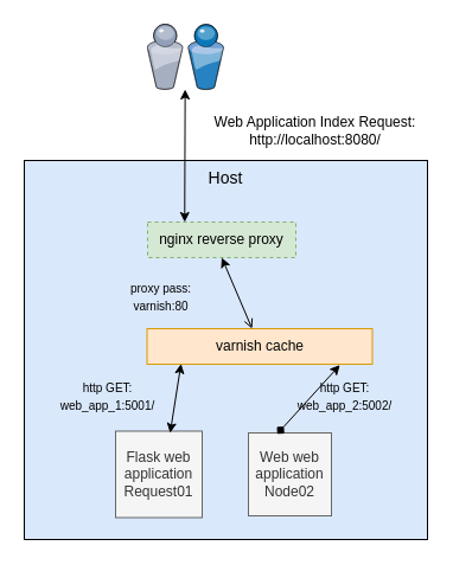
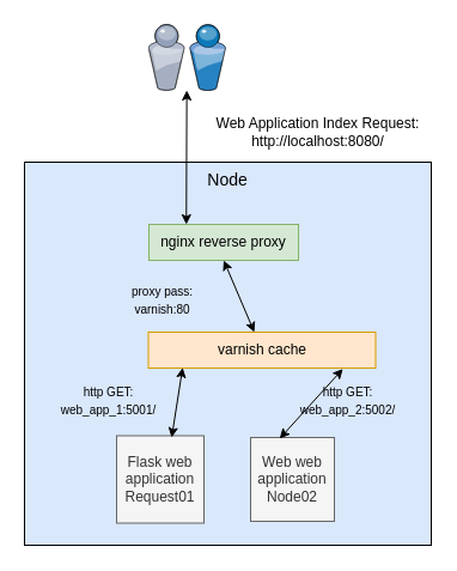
  <mxCell id="0" style=";html=1;" />
  <mxCell id="1" style=";html=1;" parent="0" />
- <mxCell id="2" value="Host" style="whiteSpace=wrap;html=1;fillColor=#dae8fc;fontSize=14;verticalAlign=top;" parent="1" vertex="1"><mxGeometry x="20" y="135" width="340" height="320" as="geometry" /></mxCell>
+ <mxCell id="2" value="Node" style="whiteSpace=wrap;html=1;fillColor=#dae8fc;fontSize=14;verticalAlign=top;" parent="1" vertex="1"><mxGeometry x="20" y="135" width="340" height="320" as="geometry" /></mxCell>
  <mxCell id="3" value="" style="verticalLabelPosition=bottom;aspect=fixed;html=1;verticalAlign=top;strokeColor=none;align=center;outlineConnect=0;shape=mxgraph.citrix.users;" parent="1" vertex="1"><mxGeometry x="123.5" y="20" width="64.5" height="55" as="geometry" /></mxCell>
  <mxCell id="4" value="Flask web application Request01" style="whiteSpace=wrap;html=1;aspect=fixed;fillColor=#f5f5f5;strokeColor=#666666;fontColor=#333333;" parent="1" vertex="1"><mxGeometry x="97" y="363.5" width="73" height="73" as="geometry" /></mxCell>
  <mxCell id="5" value="Web Application Index Request:&lt;br&gt;http://localhost:8080/" style="text;html=1;resizable=0;autosize=1;align=center;verticalAlign=middle;points=[];fillColor=none;strokeColor=none;rounded=0;" parent="1" vertex="1"><mxGeometry x="170" y="95" width="190" height="30" as="geometry" /></mxCell>
  <mxCell id="6" value="" style="endArrow=classic;startArrow=classic;html=1;entryX=0.25;entryY=0;entryDx=0;entryDy=0;" parent="1" source="3" target="9" edge="1"><mxGeometry width="50" height="50" relative="1" as="geometry"><mxPoint x="-150" y="325" as="sourcePoint" /><mxPoint x="187.28" y="175.4" as="targetPoint" /></mxGeometry></mxCell>
  <mxCell id="7" value="&lt;font style=&quot;font-size: 10px&quot;&gt;http GET:&lt;br&gt;web_app_1:5001/&lt;/font&gt;" style="text;html=1;resizable=0;autosize=1;align=center;verticalAlign=middle;points=[];fillColor=none;strokeColor=none;rounded=0;rotation=0;" parent="1" vertex="1"><mxGeometry x="40" y="319" width="100" height="30" as="geometry" /></mxCell>
  <mxCell id="8" value="&lt;font style=&quot;font-size: 10px&quot;&gt;proxy pass:&lt;br&gt;varnish:80&lt;/font&gt;" style="text;html=1;resizable=0;autosize=1;align=center;verticalAlign=middle;points=[];fillColor=none;strokeColor=none;rounded=0;rotation=0;" parent="1" vertex="1"><mxGeometry x="100" y="235" width="70" height="30" as="geometry" /></mxCell>
- <mxCell id="9" value="nginx reverse proxy" style="rounded=0;whiteSpace=wrap;html=1;fillColor=#d5e8d4;strokeColor=#82b366;dashed=1;" vertex="1" parent="1"><mxGeometry x="124" y="187" width="125" height="30" as="geometry" /></mxCell>
+ <mxCell id="9" value="nginx reverse proxy" style="rounded=0;whiteSpace=wrap;html=1;fillColor=#d5e8d4;strokeColor=#82b366;" vertex="1" parent="1"><mxGeometry x="124" y="187" width="125" height="30" as="geometry" /></mxCell>
  <mxCell id="10" value="varnish cache" style="rounded=0;whiteSpace=wrap;html=1;fillColor=#ffe6cc;strokeColor=#d79b00;" vertex="1" parent="1"><mxGeometry x="123.5" y="277" width="190" height="30" as="geometry" /></mxCell>
  <mxCell id="11" value="Web web application Node02" style="whiteSpace=wrap;html=1;aspect=fixed;fillColor=#f5f5f5;strokeColor=#666666;fontColor=#333333;" vertex="1" parent="1"><mxGeometry x="209" y="365" width="70" height="70" as="geometry" /></mxCell>
  <mxCell id="12" value="&lt;font style=&quot;font-size: 10px&quot;&gt;http GET:&lt;br&gt;web_app_2:5002/&lt;/font&gt;" style="text;html=1;resizable=0;autosize=1;align=center;verticalAlign=middle;points=[];fillColor=none;strokeColor=none;rounded=0;rotation=0;" vertex="1" parent="1"><mxGeometry x="240" y="319" width="100" height="30" as="geometry" /></mxCell>
- <mxCell id="13" value="" style="endArrow=open;startArrow=classic;html=1;exitX=0.5;exitY=1;exitDx=0;exitDy=0;" edge="1" parent="1" source="9" target="10"><mxGeometry width="50" height="50" relative="1" as="geometry"><mxPoint x="319.999" y="195" as="sourcePoint" /><mxPoint x="415.575" y="319.87" as="targetPoint" /></mxGeometry></mxCell>
+ <mxCell id="13" value="" style="endArrow=classic;startArrow=classic;html=1;exitX=0.5;exitY=1;exitDx=0;exitDy=0;" edge="1" parent="1" source="9" target="10"><mxGeometry width="50" height="50" relative="1" as="geometry"><mxPoint x="319.999" y="195" as="sourcePoint" /><mxPoint x="415.575" y="319.87" as="targetPoint" /></mxGeometry></mxCell>
  <mxCell id="14" value="" style="endArrow=classic;startArrow=classic;html=1;exitX=0.151;exitY=0.987;exitDx=0;exitDy=0;exitPerimeter=0;" edge="1" parent="1" source="10"><mxGeometry width="50" height="50" relative="1" as="geometry"><mxPoint x="160" y="306.5" as="sourcePoint" /><mxPoint x="143" y="365" as="targetPoint" /></mxGeometry></mxCell>
- <mxCell id="15" value="" style="endArrow=diamond;startArrow=classic;html=1;exitX=0.856;exitY=1.021;exitDx=0;exitDy=0;exitPerimeter=0;entryX=0.347;entryY=0.012;entryDx=0;entryDy=0;entryPerimeter=0;" edge="1" parent="1" source="10" target="11"><mxGeometry width="50" height="50" relative="1" as="geometry"><mxPoint x="222.94" y="323.5" as="sourcePoint" /><mxPoint x="232" y="366" as="targetPoint" /></mxGeometry></mxCell>
+ <mxCell id="15" value="" style="endArrow=classic;startArrow=classic;html=1;exitX=0.856;exitY=1.021;exitDx=0;exitDy=0;exitPerimeter=0;entryX=0.347;entryY=0.012;entryDx=0;entryDy=0;entryPerimeter=0;" edge="1" parent="1" source="10" target="11"><mxGeometry width="50" height="50" relative="1" as="geometry"><mxPoint x="222.94" y="323.5" as="sourcePoint" /><mxPoint x="232" y="366" as="targetPoint" /></mxGeometry></mxCell>
